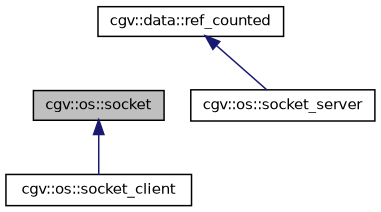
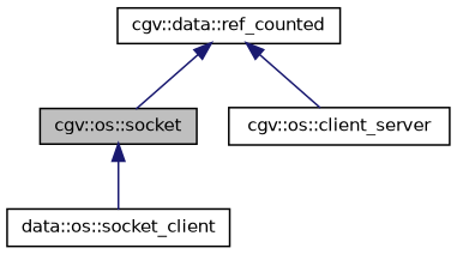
  digraph {
    node [color=black fontname=Helvetica fontsize=10 shape=record]
    edge [color=midnightblue dir=back fontname=Helvetica fontsize=10 labelfontname=Helvetica labelfontsize=10 style=solid]
    n1 [fillcolor=grey75 fontcolor=black height=0.2 label="cgv::os::socket" style=filled width=0.4]
-   n2 [height=0.2 label="cgv::os::socket_client" width=0.4]
-   n3 [height=0.2 label="cgv::os::socket_server" width=0.4]
+   n2 [height=0.2 label="data::os::socket_client" width=0.4]
+   n3 [height=0.2 label="cgv::os::client_server" width=0.4]
    n4 [height=0.2 label="cgv::data::ref_counted" width=0.4]
    n1 -> n2
+   n4 -> n1
    n4 -> n3
  }
